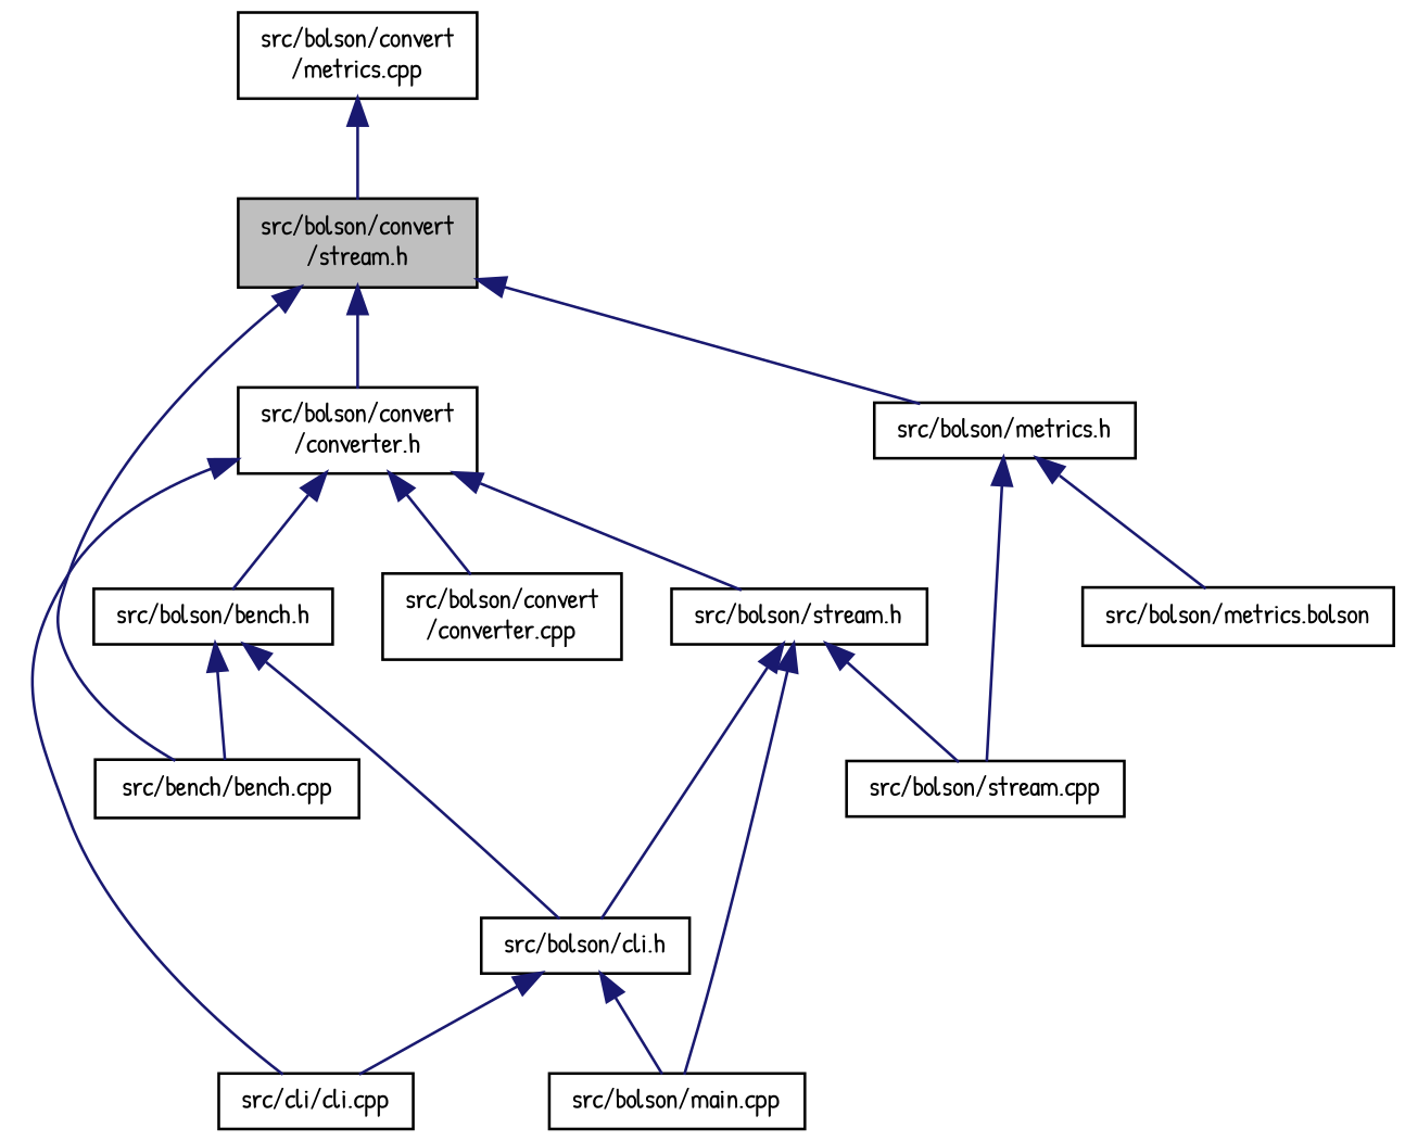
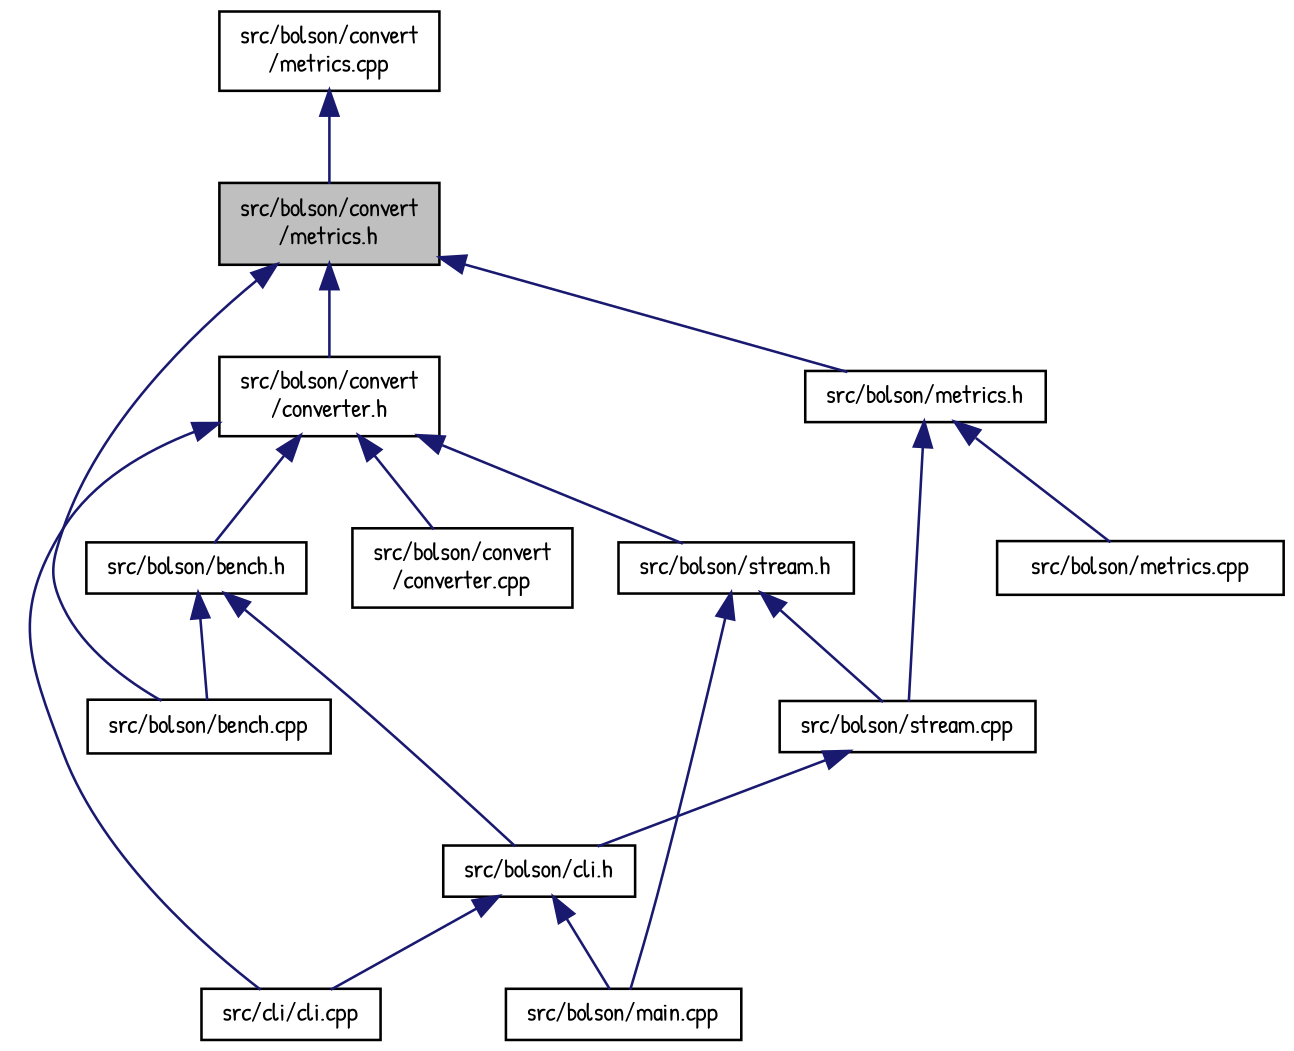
  digraph {
    fontname="Patrick Hand"
    node [color=black fillcolor=white fontname="Patrick Hand" fontsize=10 shape=record style=filled]
    edge [color=midnightblue dir=back fontname="Patrick Hand" fontsize=10 labelfontname=Helvetica labelfontsize=10 style=solid]
-   n1 [fillcolor=grey75 fontcolor=black height=0.2 label="src/bolson/convert\l/stream.h" width=0.4]
-   n2 [height=0.2 label="src/bench/bench.cpp" width=0.4]
+   n1 [fillcolor=grey75 fontcolor=black height=0.2 label="src/bolson/convert\l/metrics.h" width=0.4]
+   n2 [height=0.2 label="src/bolson/bench.cpp" width=0.4]
    n3 [height=0.2 label="src/bolson/convert\l/converter.h" width=0.4]
    n4 [height=0.2 label="src/bolson/metrics.h" width=0.4]
    n5 [height=0.2 label="src/bolson/bench.h" width=0.4]
    n6 [height=0.2 label="src/cli/cli.cpp" width=0.4]
    n7 [height=0.2 label="src/bolson/convert\l/converter.cpp" width=0.4]
    n8 [height=0.2 label="src/bolson/stream.h" width=0.4]
    n9 [height=0.2 label="src/bolson/stream.cpp" width=0.4]
-   n10 [height=0.2 label="src/bolson/metrics.bolson" width=0.4]
+   n10 [height=0.2 label="src/bolson/metrics.cpp" width=0.4]
    n11 [height=0.2 label="src/bolson/convert\l/metrics.cpp" width=0.4]
    n12 [height=0.2 label="src/bolson/cli.h" width=0.4]
    n13 [height=0.2 label="src/bolson/main.cpp" width=0.4]
    n1 -> n2
    n1 -> n3
    n1 -> n4
    n3 -> n5
    n3 -> n6
    n3 -> n7
    n3 -> n8
    n4 -> n9
    n4 -> n10
    n5 -> n2
    n5 -> n12
    n8 -> n9
-   n8 -> n12
+   n9 -> n12
    n8 -> n13
    n11 -> n1
    n12 -> n6
    n12 -> n13
  }
